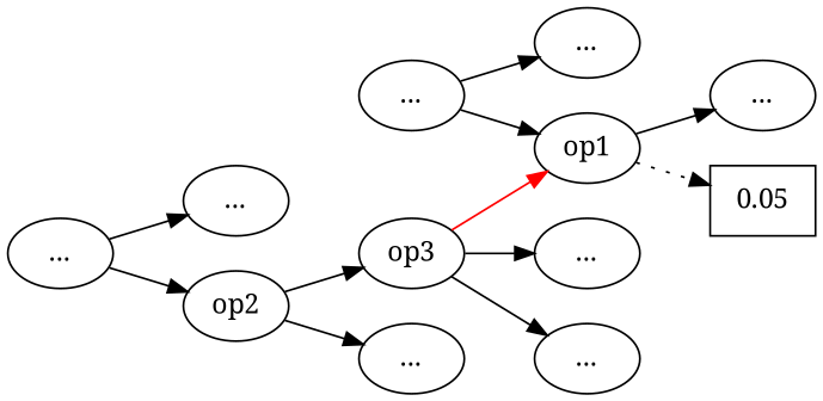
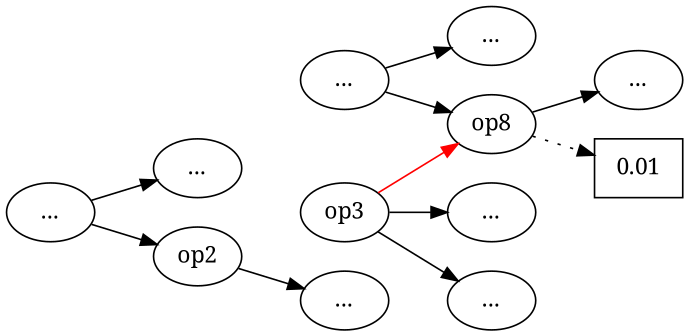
  digraph {
    fontname="Noto Serif"
    rankdir=LR
    node [fontname="Noto Serif"]
    edge [fontname="Noto Serif"]
    n1 [label="..."]
    n2 [label="..."]
-   op1
+   op1 [label=op8]
    n4 [label="..."]
-   n5 [label=0.05 shape=box]
+   n5 [label=0.01 shape=box]
    n6 [label="..."]
    n7 [label="..."]
    op2
    op3
    n10 [label="..."]
    n11 [label="..."]
    n12 [label="..."]
    n1 -> n2
    n1 -> op1
    op1 -> n4
    op1 -> n5 [style=dotted]
    n6 -> n7
    n6 -> op2
-   op2 -> op3
    op2 -> n10
    op3 -> op1 [color=red]
    op3 -> n11
    op3 -> n12
  }
